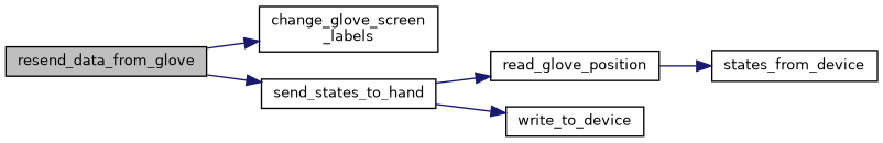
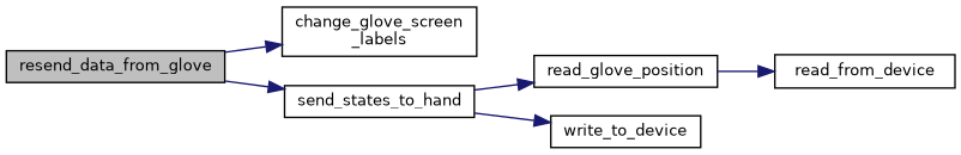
  digraph {
    rankdir=LR
    node [color=black fillcolor=white fontname=Helvetica fontsize=10 shape=record style=filled]
    edge [color=midnightblue fontname=Helvetica fontsize=10 labelfontname=Helvetica labelfontsize=10 style=solid]
    n1 [fillcolor=grey75 fontcolor=black height=0.2 label=resend_data_from_glove width=0.4]
    n2 [height=0.2 label="change_glove_screen\l_labels" width=0.4]
    n3 [height=0.2 label=send_states_to_hand width=0.4]
    n4 [height=0.2 label=read_glove_position width=0.4]
-   n5 [height=0.2 label=states_from_device width=0.4]
+   n5 [height=0.2 label=read_from_device width=0.4]
    n6 [height=0.2 label=write_to_device width=0.4]
    n1 -> n2
    n1 -> n3
    n3 -> n4
    n3 -> n6
    n4 -> n5
  }
